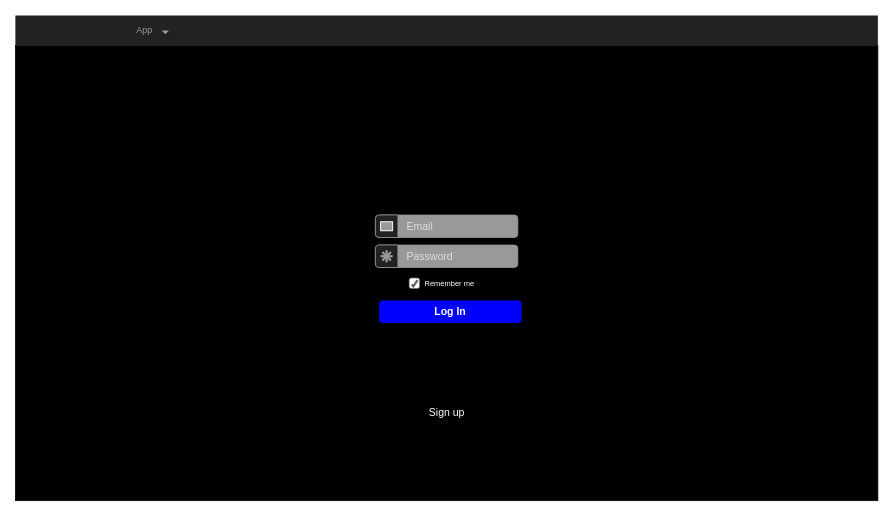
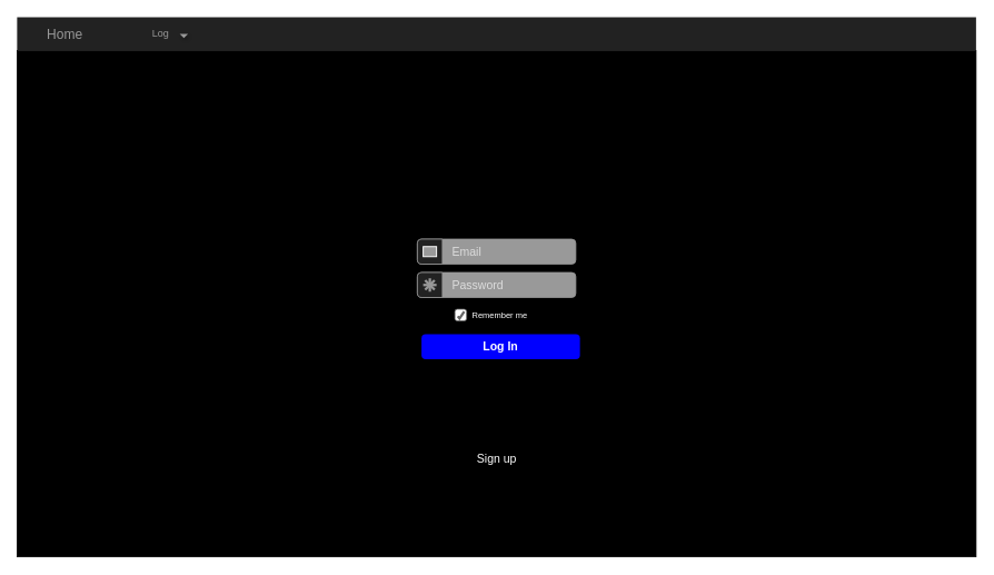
  <mxCell id="0" style=";html=1;" />
  <mxCell id="1" style=";html=1;" parent="0" />
  <mxCell id="2" value="" style="rounded=0;whiteSpace=wrap;html=1;fillColor=#000000;" parent="1" vertex="1"><mxGeometry x="20" y="60" width="1150" height="606.875" as="geometry" /></mxCell>
  <mxCell id="3" value="" style="html=1;shadow=0;dashed=0;shape=mxgraph.bootstrap.rect;fillColor=#222222;strokeColor=none;whiteSpace=wrap;rounded=0;fontSize=12;fontColor=#000000;align=center;" parent="1" vertex="1"><mxGeometry x="20" y="20" width="1150" height="40" as="geometry" /></mxCell>
- <mxCell id="5" value="App" style="html=1;shadow=0;dashed=0;fillColor=none;strokeColor=none;shape=mxgraph.bootstrap.rect;fontColor=#999999;whiteSpace=wrap;" parent="3" vertex="1"><mxGeometry x="115" width="115" height="40" as="geometry" /></mxCell>
+ <mxCell id="4" value="&lt;font style=&quot;font-size: 16px&quot;&gt;Home&lt;/font&gt;" style="html=1;shadow=0;dashed=0;fillColor=none;strokeColor=none;shape=mxgraph.bootstrap.rect;fontColor=#999999;fontSize=14;whiteSpace=wrap;" parent="3" vertex="1"><mxGeometry width="115" height="40" as="geometry" /></mxCell>
+ <mxCell id="5" value="Log" style="html=1;shadow=0;dashed=0;fillColor=none;strokeColor=none;shape=mxgraph.bootstrap.rect;fontColor=#999999;whiteSpace=wrap;" parent="3" vertex="1"><mxGeometry x="115" width="115" height="40" as="geometry" /></mxCell>
  <mxCell id="6" value="" style="shape=triangle;strokeColor=none;fillColor=#999999;direction=south;rounded=0;shadow=1;fontSize=12;fontColor=#000000;align=center;html=1;" parent="3" vertex="1"><mxGeometry x="195" y="20" width="10" height="5" as="geometry" /></mxCell>
  <mxCell id="7" value="" style="html=1;shadow=0;dashed=0;shape=mxgraph.bootstrap.rrect;fillColor=#000000;align=center;rSize=5;strokeColor=#000000;verticalAlign=top;spacingTop=20;fontSize=14;fontStyle=1;whiteSpace=wrap;labelBackgroundColor=none;" vertex="1" parent="1"><mxGeometry x="475" y="260" width="240" height="190" as="geometry" /></mxCell>
  <mxCell id="8" value="Email" style="html=1;shadow=0;dashed=0;shape=mxgraph.bootstrap.rrect;rSize=5;strokeColor=#999999;fillColor=#999999;fontSize=14;fontColor=#dddddd;align=left;spacingLeft=40;whiteSpace=wrap;resizeWidth=1;" vertex="1" parent="7"><mxGeometry width="190" height="30" relative="1" as="geometry"><mxPoint x="25" y="26" as="offset" /></mxGeometry></mxCell>
  <mxCell id="9" value="" style="html=1;shadow=0;dashed=0;shape=mxgraph.bootstrap.leftButton;rSize=5;strokeColor=#999999;fillColor=#222222;resizeHeight=1;" vertex="1" parent="8"><mxGeometry width="30" height="30" relative="1" as="geometry" /></mxCell>
  <mxCell id="10" value="" style="html=1;shadow=0;dashed=0;shape=mxgraph.bootstrap.mail;strokeColor=#fdfdfd;fillColor=#999999;strokeWidth=1.3;" vertex="1" parent="9"><mxGeometry x="0.5" y="0.5" width="16" height="12" relative="1" as="geometry"><mxPoint x="-8" y="-6" as="offset" /></mxGeometry></mxCell>
  <mxCell id="11" value="Password" style="html=1;shadow=0;dashed=0;shape=mxgraph.bootstrap.rrect;fillColor=#999999;rSize=5;strokeColor=#999999;fontSize=14;fontColor=#dddddd;align=left;spacingLeft=40;whiteSpace=wrap;resizeWidth=1;" vertex="1" parent="7"><mxGeometry width="190" height="30" relative="1" as="geometry"><mxPoint x="25" y="66" as="offset" /></mxGeometry></mxCell>
  <mxCell id="12" value="" style="html=1;shadow=0;dashed=0;shape=mxgraph.bootstrap.leftButton;rSize=5;strokeColor=#999999;fillColor=#222222;resizeHeight=1;" vertex="1" parent="11"><mxGeometry width="30" height="30" relative="1" as="geometry"><mxPoint as="offset" /></mxGeometry></mxCell>
  <mxCell id="13" value="" style="html=1;shadow=0;dashed=0;shape=mxgraph.bootstrap.password;strokeColor=#999999;strokeWidth=3;" vertex="1" parent="12"><mxGeometry x="0.5" y="0.5" width="16" height="16" relative="1" as="geometry"><mxPoint x="-8" y="-8" as="offset" /></mxGeometry></mxCell>
  <mxCell id="14" value="Remember me" style="html=1;shadow=0;dashed=0;shape=mxgraph.bootstrap.checkbox;rSize=3;strokeColor=#666666;fillColor=#ffffff;labelPosition=right;align=left;spacingLeft=5;fontSize=10;fontColor=#FFFFFF;" vertex="1" parent="7"><mxGeometry width="14" height="14" relative="1" as="geometry"><mxPoint x="70" y="110" as="offset" /></mxGeometry></mxCell>
  <mxCell id="15" value="Log In" style="html=1;shadow=0;dashed=0;shape=mxgraph.bootstrap.rrect;rSize=5;strokeColor=none;fillColor=#0000FF;fontColor=#ffffff;fontSize=14;fontStyle=1;whiteSpace=wrap;resizeWidth=1;" vertex="1" parent="7"><mxGeometry y="1" width="190" height="30" relative="1" as="geometry"><mxPoint x="30" y="-50" as="offset" /></mxGeometry></mxCell>
  <mxCell id="16" value="Sign up" style="text;html=1;strokeColor=none;fillColor=none;align=center;verticalAlign=middle;rounded=0;labelBackgroundColor=none;fontSize=14;fontColor=#FFFFFF;" vertex="1" parent="1"><mxGeometry x="575" y="540" width="40" height="20" as="geometry" /></mxCell>
